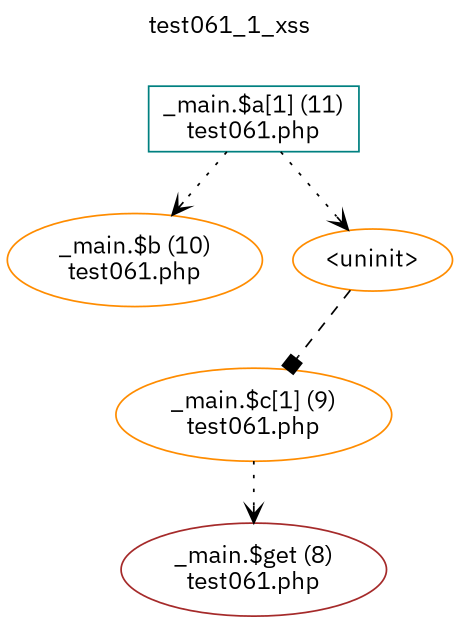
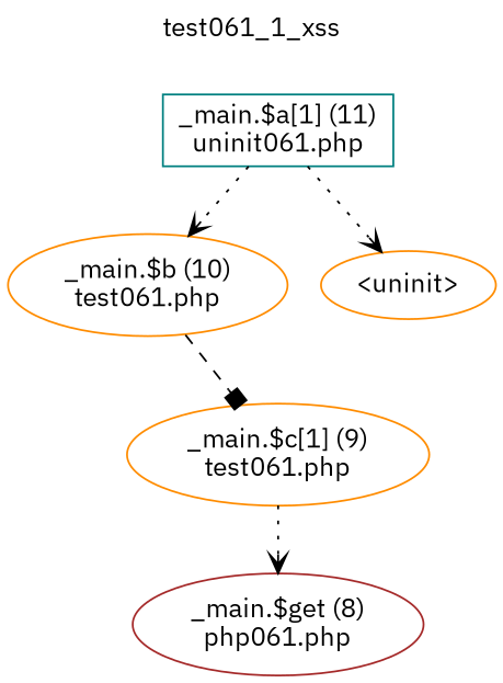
  digraph {
    fontname="IBM Plex Sans"
    label=test061_1_xss
    labelloc=t
    node [color=darkorange fontname="IBM Plex Sans" shape=ellipse]
    edge [arrowhead=vee fontname="IBM Plex Sans" style=dotted]
-   n1 [color=teal label="_main.$a[1] (11)\ntest061.php" shape=box]
+   n1 [color=teal label="_main.$a[1] (11)\nuninit061.php" shape=box]
    n2 [label="_main.$b (10)\ntest061.php"]
    n3 [label="<uninit>"]
    n4 [label="_main.$c[1] (9)\ntest061.php"]
-   n5 [color=brown label="_main.$get (8)\ntest061.php"]
+   n5 [color=brown label="_main.$get (8)\nphp061.php"]
    n1 -> n2
    n1 -> n3
-   n3 -> n4 [arrowhead=box style=dashed]
+   n2 -> n4 [arrowhead=box style=dashed]
    n4 -> n5
  }
